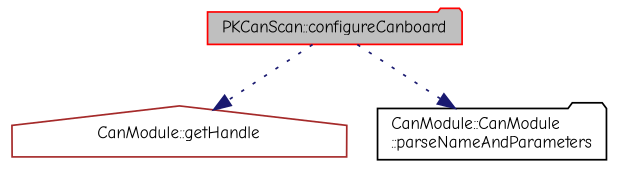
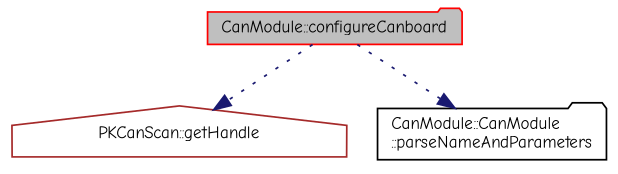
  digraph {
    fontname="Comic Neue"
    rankdir=TB
    node [fillcolor=white fontname="Comic Neue" fontsize=10 shape=folder style=filled]
    edge [color=midnightblue fontname="Comic Neue" fontsize=10 labelfontname=Helvetica labelfontsize=10 style=dotted]
-   n1 [color=red fillcolor=grey75 fontcolor=black height=0.2 label="PKCanScan::configureCanboard" width=0.4]
-   n2 [color=brown height=0.2 label="CanModule::getHandle" shape=house width=0.4]
+   n1 [color=red fillcolor=grey75 fontcolor=black height=0.2 label="CanModule::configureCanboard" width=0.4]
+   n2 [color=brown height=0.2 label="PKCanScan::getHandle" shape=house width=0.4]
    n3 [color=black height=0.2 label="CanModule::CanModule\l::parseNameAndParameters" width=0.4]
    n1 -> n2
    n1 -> n3
  }
